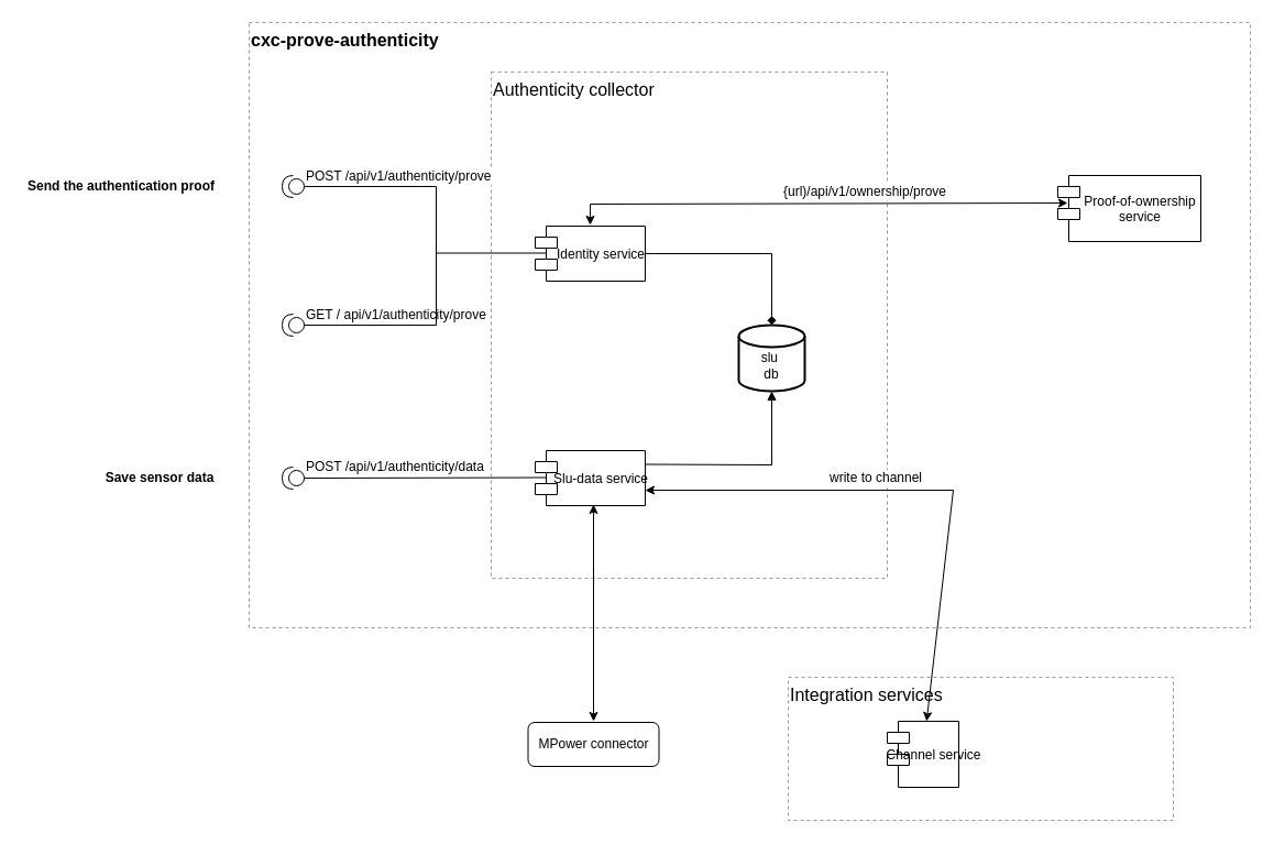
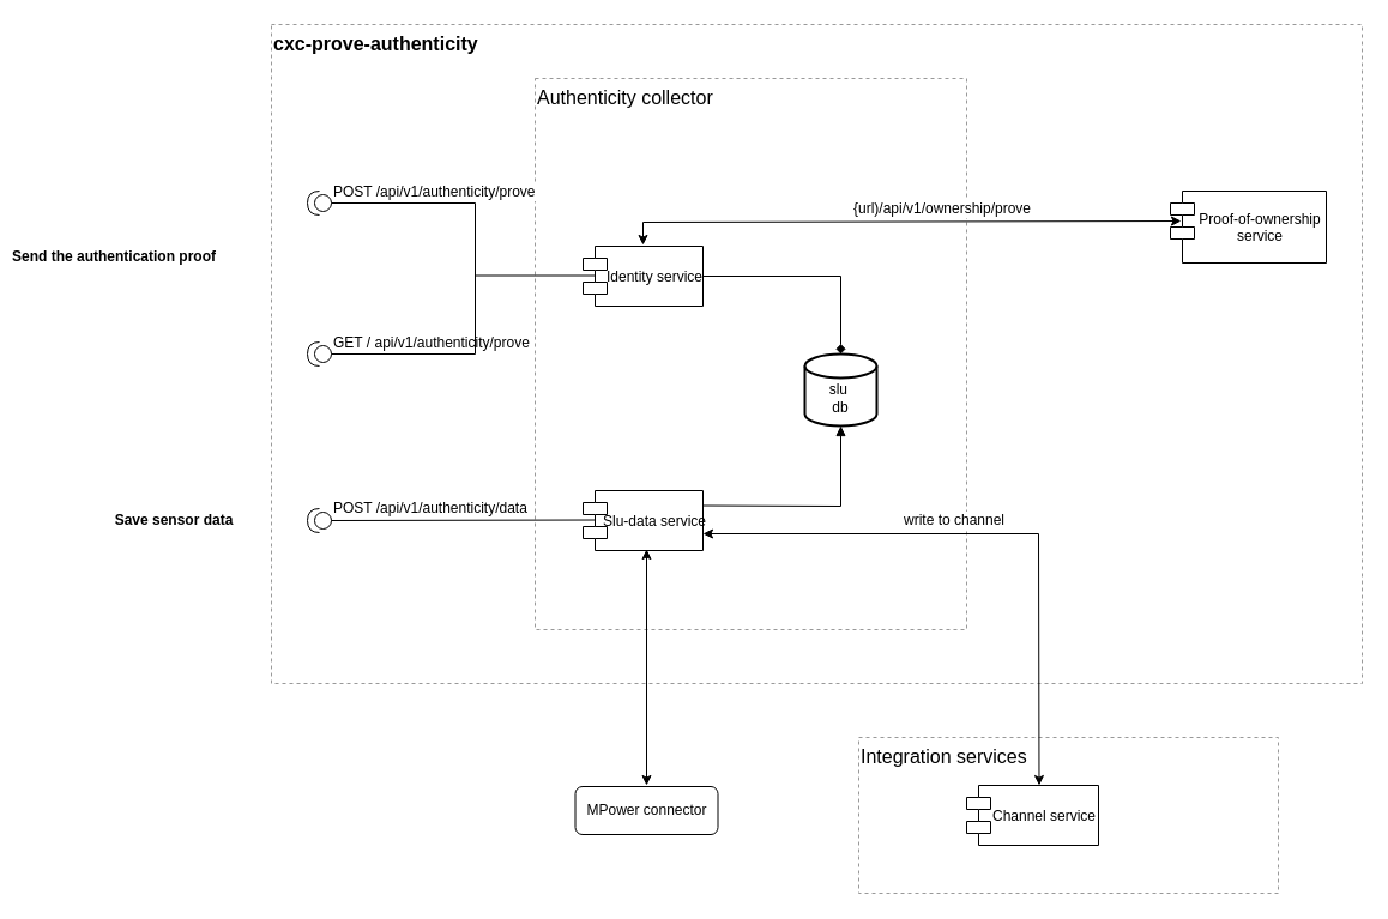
  <mxCell id="0" />
  <mxCell id="1" parent="0" />
  <mxCell id="2" value="&lt;span style=&quot;font-size: 16px&quot;&gt;Integration services&lt;/span&gt;" style="rounded=0;whiteSpace=wrap;html=1;fillColor=none;dashed=1;strokeColor=#999999;align=left;horizontal=1;verticalAlign=top;" vertex="1" parent="1"><mxGeometry x="716" y="615" width="350" height="130" as="geometry" /></mxCell>
  <mxCell id="3" value="&lt;span style=&quot;font-size: 16px&quot;&gt;&lt;b&gt;cxc-prove-authenticity&lt;/b&gt;&lt;/span&gt;" style="rounded=0;whiteSpace=wrap;html=1;fillColor=none;dashed=1;strokeColor=#999999;align=left;horizontal=1;verticalAlign=top;" vertex="1" parent="1"><mxGeometry x="226" y="20" width="910" height="550" as="geometry" /></mxCell>
  <mxCell id="4" value="&lt;span&gt;&lt;font style=&quot;font-size: 16px&quot;&gt;Authenticity collector&lt;/font&gt;&lt;/span&gt;&lt;span style=&quot;color: rgba(0 , 0 , 0 , 0) ; font-family: monospace ; font-size: 0px&quot;&gt;%3CmxGraphModel%3E%3Croot%3E%3CmxCell%20id%3D%220%22%2F%3E%3CmxCell%20id%3D%221%22%20parent%3D%220%22%2F%3E%3CmxCell%20id%3D%222%22%20value%3D%22User%26%2310%3BService%22%20style%3D%22shape%3Dmodule%3Balign%3Dleft%3BspacingLeft%3D20%3Balign%3Dcenter%3BverticalAlign%3Dmiddle%3Bshadow%3D0%3BstrokeColor%3D%23000000%3BfillColor%3Dnone%3B%22%20vertex%3D%221%22%20parent%3D%221%22%3E%3CmxGeometry%20x%3D%22620%22%20y%3D%22330%22%20width%3D%22100%22%20height%3D%2250%22%20as%3D%22geometry%22%2F%3E%3C%2FmxCell%3E%3C%2Froot%3E%3C%2FmxGraphModel%3E&lt;/span&gt;" style="rounded=0;whiteSpace=wrap;html=1;fillColor=none;dashed=1;strokeColor=#999999;align=left;horizontal=1;verticalAlign=top;" vertex="1" parent="1"><mxGeometry x="446" y="65" width="360" height="460" as="geometry" /></mxCell>
  <mxCell id="5" value="Identity service" style="shape=module;align=left;spacingLeft=20;align=center;verticalAlign=middle;shadow=0;strokeColor=#000000;fillColor=none;" vertex="1" parent="1"><mxGeometry x="486" y="205" width="100" height="50" as="geometry" /></mxCell>
  <mxCell id="6" value="Slu-data service" style="shape=module;align=left;spacingLeft=20;align=center;verticalAlign=middle;shadow=0;strokeColor=#000000;fillColor=none;" vertex="1" parent="1"><mxGeometry x="486" y="409" width="100" height="50" as="geometry" /></mxCell>
  <mxCell id="7" style="edgeStyle=orthogonalEdgeStyle;rounded=0;orthogonalLoop=1;jettySize=auto;html=1;endArrow=none;endFill=0;strokeColor=#000000;fontColor=#000000;exitX=0;exitY=0.5;exitDx=0;exitDy=0;exitPerimeter=0;" edge="1" parent="1" source="11"><mxGeometry relative="1" as="geometry"><mxPoint x="306" y="433.5" as="sourcePoint" /><Array as="points" /><mxPoint x="496" y="433.5" as="targetPoint" /></mxGeometry></mxCell>
  <mxCell id="8" value="&lt;font style=&quot;font-size: 12px&quot;&gt;POST /api/v1/authenticity/data&lt;/font&gt;" style="edgeLabel;html=1;align=left;verticalAlign=middle;resizable=0;points=[];fontColor=#000000;" vertex="1" connectable="0" parent="7"><mxGeometry x="-0.127" y="-2" relative="1" as="geometry"><mxPoint x="-96" y="-12" as="offset" /></mxGeometry></mxCell>
  <mxCell id="9" value="MPower connector" style="rounded=1;whiteSpace=wrap;html=1;" vertex="1" parent="1"><mxGeometry x="479.5" y="656" width="119" height="40" as="geometry" /></mxCell>
  <mxCell id="10" style="edgeStyle=orthogonalEdgeStyle;rounded=0;orthogonalLoop=1;jettySize=auto;html=1;exitX=0.5;exitY=1;exitDx=0;exitDy=0;" edge="1" parent="1" source="4" target="4"><mxGeometry relative="1" as="geometry" /></mxCell>
  <mxCell id="11" value="" style="shape=providedRequiredInterface;html=1;verticalLabelPosition=bottom;shadow=0;strokeColor=#000000;fillColor=none;fontColor=#CCCCCC;align=left;rotation=-180;" vertex="1" parent="1"><mxGeometry x="256" y="424" width="20" height="20" as="geometry" /></mxCell>
  <mxCell id="12" value="&lt;br&gt;slu&amp;nbsp;&lt;br&gt;db" style="strokeWidth=2;html=1;shape=mxgraph.flowchart.database;whiteSpace=wrap;shadow=0;fillColor=none;fontColor=#000000;align=center;" vertex="1" parent="1"><mxGeometry x="671" y="295" width="60" height="60" as="geometry" /></mxCell>
  <mxCell id="13" value="" style="shape=providedRequiredInterface;html=1;verticalLabelPosition=bottom;shadow=0;strokeColor=#000000;fillColor=none;fontColor=#CCCCCC;align=left;rotation=-180;" vertex="1" parent="1"><mxGeometry x="256" y="159" width="20" height="20" as="geometry" /></mxCell>
  <mxCell id="14" value="" style="shape=providedRequiredInterface;html=1;verticalLabelPosition=bottom;shadow=0;strokeColor=#000000;fillColor=none;fontColor=#CCCCCC;align=left;rotation=-180;" vertex="1" parent="1"><mxGeometry x="256" y="285" width="20" height="20" as="geometry" /></mxCell>
  <mxCell id="15" style="edgeStyle=orthogonalEdgeStyle;rounded=0;orthogonalLoop=1;jettySize=auto;html=1;endArrow=none;endFill=0;strokeColor=#000000;fontColor=#000000;" edge="1" parent="1"><mxGeometry relative="1" as="geometry"><mxPoint x="396" y="229.5" as="sourcePoint" /><Array as="points" /><mxPoint x="496" y="229.5" as="targetPoint" /></mxGeometry></mxCell>
  <mxCell id="16" value="&lt;font style=&quot;font-size: 12px&quot;&gt;GET / api/v1/authenticity/prove&lt;/font&gt;" style="edgeLabel;html=1;align=left;verticalAlign=middle;resizable=0;points=[];fontColor=#000000;labelBackgroundColor=#FFFFFF;" vertex="1" connectable="0" parent="15"><mxGeometry x="-0.127" y="-2" relative="1" as="geometry"><mxPoint x="-164" y="54" as="offset" /></mxGeometry></mxCell>
  <mxCell id="17" value="&lt;font style=&quot;font-size: 12px&quot;&gt;POST /api/v1/authenticity/prove&amp;nbsp;&lt;/font&gt;" style="edgeLabel;html=1;align=left;verticalAlign=middle;resizable=0;points=[];fontColor=#000000;" vertex="1" connectable="0" parent="1"><mxGeometry x="276" y="159" as="geometry" /></mxCell>
  <mxCell id="18" value="" style="endArrow=none;html=1;rounded=0;" edge="1" parent="1"><mxGeometry width="50" height="50" relative="1" as="geometry"><mxPoint x="276" y="169" as="sourcePoint" /><mxPoint x="396" y="229" as="targetPoint" /><Array as="points"><mxPoint x="396" y="169" /></Array></mxGeometry></mxCell>
  <mxCell id="19" value="" style="endArrow=none;html=1;rounded=0;exitX=0;exitY=0.5;exitDx=0;exitDy=0;exitPerimeter=0;" edge="1" parent="1" source="14"><mxGeometry width="50" height="50" relative="1" as="geometry"><mxPoint x="286" y="295" as="sourcePoint" /><mxPoint x="396" y="225" as="targetPoint" /><Array as="points"><mxPoint x="396" y="295" /></Array></mxGeometry></mxCell>
  <mxCell id="20" value="" style="endArrow=block;html=1;rounded=0;entryX=0.5;entryY=1;entryDx=0;entryDy=0;entryPerimeter=0;exitX=1;exitY=0.25;exitDx=0;exitDy=0;" edge="1" parent="1" source="6" target="12"><mxGeometry width="50" height="50" relative="1" as="geometry"><mxPoint x="586" y="434" as="sourcePoint" /><mxPoint x="636" y="384" as="targetPoint" /><Array as="points"><mxPoint x="701" y="422" /></Array></mxGeometry></mxCell>
  <mxCell id="21" value="" style="endArrow=diamond;html=1;rounded=0;exitX=1;exitY=0.5;exitDx=0;exitDy=0;entryX=0.5;entryY=0;entryDx=0;entryDy=0;entryPerimeter=0;" edge="1" parent="1" source="5" target="12"><mxGeometry width="50" height="50" relative="1" as="geometry"><mxPoint x="636" y="265" as="sourcePoint" /><mxPoint x="686" y="215" as="targetPoint" /><Array as="points"><mxPoint x="701" y="230" /></Array></mxGeometry></mxCell>
  <mxCell id="22" value="" style="endArrow=classic;startArrow=classic;html=1;rounded=0;" edge="1" parent="1"><mxGeometry width="50" height="50" relative="1" as="geometry"><mxPoint x="539" y="655" as="sourcePoint" /><mxPoint x="539" y="458" as="targetPoint" /><Array as="points" /></mxGeometry></mxCell>
- <mxCell id="23" value="&lt;b&gt;Send the authentication proof&lt;/b&gt;" style="text;html=1;strokeColor=none;fillColor=none;align=center;verticalAlign=middle;whiteSpace=wrap;rounded=0;labelBackgroundColor=#FFFFFF;fontSize=12;" vertex="1" parent="1"><mxGeometry x="20" y="154" width="180" height="30" as="geometry" /></mxCell>
+ <mxCell id="23" value="&lt;b&gt;Send the authentication proof&lt;/b&gt;" style="text;html=1;strokeColor=none;fillColor=none;align=center;verticalAlign=middle;whiteSpace=wrap;rounded=0;labelBackgroundColor=#FFFFFF;fontSize=12;" vertex="1" parent="1"><mxGeometry x="5" y="199" width="180" height="30" as="geometry" /></mxCell>
  <mxCell id="24" value="&lt;b&gt;Save sensor data&lt;/b&gt;" style="text;html=1;strokeColor=none;fillColor=none;align=center;verticalAlign=middle;whiteSpace=wrap;rounded=0;labelBackgroundColor=#FFFFFF;fontSize=12;" vertex="1" parent="1"><mxGeometry x="60" y="419" width="170" height="30" as="geometry" /></mxCell>
  <mxCell id="25" value="" style="endArrow=classic;startArrow=classic;html=1;rounded=0;fontSize=12;entryX=0.069;entryY=0.417;entryDx=0;entryDy=0;entryPerimeter=0;" edge="1" parent="1" target="29"><mxGeometry width="50" height="50" relative="1" as="geometry"><mxPoint x="536" y="204" as="sourcePoint" /><mxPoint x="1016.5" y="185" as="targetPoint" /><Array as="points"><mxPoint x="536" y="185" /></Array></mxGeometry></mxCell>
  <mxCell id="26" value="{url)/api/v1/ownership/prove" style="text;html=1;strokeColor=none;fillColor=none;align=center;verticalAlign=middle;whiteSpace=wrap;rounded=0;labelBackgroundColor=#FFFFFF;fontSize=12;" vertex="1" parent="1"><mxGeometry x="756" y="159" width="60" height="30" as="geometry" /></mxCell>
  <mxCell id="27" value="" style="endArrow=classic;startArrow=classic;html=1;rounded=0;fontSize=12;entryX=0.55;entryY=0;entryDx=0;entryDy=0;entryPerimeter=0;" edge="1" parent="1" target="28"><mxGeometry width="50" height="50" relative="1" as="geometry"><mxPoint x="586" y="445" as="sourcePoint" /><mxPoint x="1016" y="445" as="targetPoint" /><Array as="points"><mxPoint x="866" y="445" /></Array></mxGeometry></mxCell>
- <mxCell id="28" value="Channel service" style="shape=module;align=left;spacingLeft=20;align=center;verticalAlign=middle;shadow=0;strokeColor=#000000;fillColor=none;" vertex="1" parent="1"><mxGeometry x="806" y="655" width="65" height="60" as="geometry" /></mxCell>
- <mxCell id="29" value="Proof-of-ownership &#10;service" style="shape=module;align=left;spacingLeft=20;align=center;verticalAlign=middle;shadow=0;strokeColor=#000000;fillColor=none;" vertex="1" parent="1"><mxGeometry x="961" y="159" width="130" height="60" as="geometry" /></mxCell>
+ <mxCell id="28" value="Channel service" style="shape=module;align=left;spacingLeft=20;align=center;verticalAlign=middle;shadow=0;strokeColor=#000000;fillColor=none;" vertex="1" parent="1"><mxGeometry x="806" y="655" width="110" height="50" as="geometry" /></mxCell>
+ <mxCell id="29" value="Proof-of-ownership &#10;service" style="shape=module;align=left;spacingLeft=20;align=center;verticalAlign=middle;shadow=0;strokeColor=#000000;fillColor=none;" vertex="1" parent="1"><mxGeometry x="976" y="159" width="130" height="60" as="geometry" /></mxCell>
  <mxCell id="30" value="write to channel" style="text;html=1;strokeColor=none;fillColor=none;align=center;verticalAlign=middle;whiteSpace=wrap;rounded=0;labelBackgroundColor=#FFFFFF;fontSize=12;" vertex="1" parent="1"><mxGeometry x="731" y="419" width="130" height="30" as="geometry" /></mxCell>
